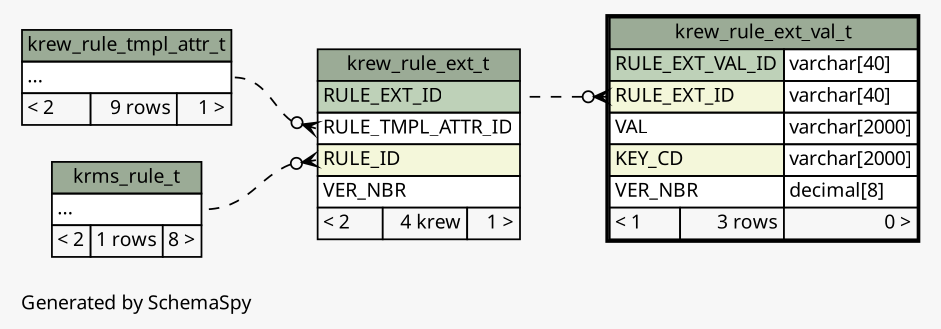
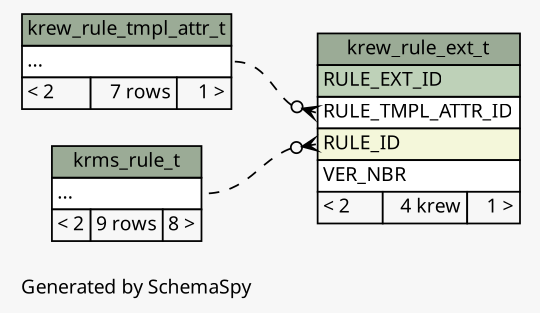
  digraph {
    bgcolor="#f7f7f7"
    fontname="Noto Sans"
    fontsize=11
    label="\nGenerated by SchemaSpy"
    labeljust=l
    nodesep=0.18
    rankdir=RL
    ranksep=0.46
    node [fontname="Noto Sans" fontsize=11 shape=plaintext]
    edge [arrowhead=none arrowsize=0.8 arrowtail=crowodot dir=back fontname="Noto Sans" headport="elipses:e" style=dashed]
    n1 [label=<     <TABLE BORDER="0" CELLBORDER="1" CELLSPACING="0" BGCOLOR="#ffffff">       <TR><TD COLSPAN="3" BGCOLOR="#9bab96" ALIGN="CENTER">krew_rule_ext_t</TD></TR>       <TR><TD PORT="RULE_EXT_ID" COLSPAN="3" BGCOLOR="#bed1b8" ALIGN="LEFT">RULE_EXT_ID</TD></TR>       <TR><TD PORT="RULE_TMPL_ATTR_ID" COLSPAN="3" ALIGN="LEFT">RULE_TMPL_ATTR_ID</TD></TR>       <TR><TD PORT="RULE_ID" COLSPAN="3" BGCOLOR="#f4f7da" ALIGN="LEFT">RULE_ID</TD></TR>       <TR><TD PORT="VER_NBR" COLSPAN="3" ALIGN="LEFT">VER_NBR</TD></TR>       <TR><TD ALIGN="LEFT" BGCOLOR="#f7f7f7">&lt; 2</TD><TD ALIGN="RIGHT" BGCOLOR="#f7f7f7">4 krew</TD><TD ALIGN="RIGHT" BGCOLOR="#f7f7f7">1 &gt;</TD></TR>     </TABLE>>]
-   n2 [label=<     <TABLE BORDER="0" CELLBORDER="1" CELLSPACING="0" BGCOLOR="#ffffff">       <TR><TD COLSPAN="3" BGCOLOR="#9bab96" ALIGN="CENTER">krms_rule_t</TD></TR>       <TR><TD PORT="elipses" COLSPAN="3" ALIGN="LEFT">...</TD></TR>       <TR><TD ALIGN="LEFT" BGCOLOR="#f7f7f7">&lt; 2</TD><TD ALIGN="RIGHT" BGCOLOR="#f7f7f7">1 rows</TD><TD ALIGN="RIGHT" BGCOLOR="#f7f7f7">8 &gt;</TD></TR>     </TABLE>>]
-   n3 [label=<     <TABLE BORDER="0" CELLBORDER="1" CELLSPACING="0" BGCOLOR="#ffffff">       <TR><TD COLSPAN="3" BGCOLOR="#9bab96" ALIGN="CENTER">krew_rule_tmpl_attr_t</TD></TR>       <TR><TD PORT="elipses" COLSPAN="3" ALIGN="LEFT">...</TD></TR>       <TR><TD ALIGN="LEFT" BGCOLOR="#f7f7f7">&lt; 2</TD><TD ALIGN="RIGHT" BGCOLOR="#f7f7f7">9 rows</TD><TD ALIGN="RIGHT" BGCOLOR="#f7f7f7">1 &gt;</TD></TR>     </TABLE>>]
-   n4 [label=<     <TABLE BORDER="2" CELLBORDER="1" CELLSPACING="0" BGCOLOR="#ffffff">       <TR><TD COLSPAN="3" BGCOLOR="#9bab96" ALIGN="CENTER">krew_rule_ext_val_t</TD></TR>       <TR><TD PORT="RULE_EXT_VAL_ID" COLSPAN="2" BGCOLOR="#bed1b8" ALIGN="LEFT">RULE_EXT_VAL_ID</TD><TD PORT="RULE_EXT_VAL_ID.type" ALIGN="LEFT">varchar[40]</TD></TR>       <TR><TD PORT="RULE_EXT_ID" COLSPAN="2" BGCOLOR="#f4f7da" ALIGN="LEFT">RULE_EXT_ID</TD><TD PORT="RULE_EXT_ID.type" ALIGN="LEFT">varchar[40]</TD></TR>       <TR><TD PORT="VAL" COLSPAN="2" ALIGN="LEFT">VAL</TD><TD PORT="VAL.type" ALIGN="LEFT">varchar[2000]</TD></TR>       <TR><TD PORT="KEY_CD" COLSPAN="2" BGCOLOR="#f4f7da" ALIGN="LEFT">KEY_CD</TD><TD PORT="KEY_CD.type" ALIGN="LEFT">varchar[2000]</TD></TR>       <TR><TD PORT="VER_NBR" COLSPAN="2" ALIGN="LEFT">VER_NBR</TD><TD PORT="VER_NBR.type" ALIGN="LEFT">decimal[8]</TD></TR>       <TR><TD ALIGN="LEFT" BGCOLOR="#f7f7f7">&lt; 1</TD><TD ALIGN="RIGHT" BGCOLOR="#f7f7f7">3 rows</TD><TD ALIGN="RIGHT" BGCOLOR="#f7f7f7">0 &gt;</TD></TR>     </TABLE>>]
+   n2 [label=<     <TABLE BORDER="0" CELLBORDER="1" CELLSPACING="0" BGCOLOR="#ffffff">       <TR><TD COLSPAN="3" BGCOLOR="#9bab96" ALIGN="CENTER">krms_rule_t</TD></TR>       <TR><TD PORT="elipses" COLSPAN="3" ALIGN="LEFT">...</TD></TR>       <TR><TD ALIGN="LEFT" BGCOLOR="#f7f7f7">&lt; 2</TD><TD ALIGN="RIGHT" BGCOLOR="#f7f7f7">9 rows</TD><TD ALIGN="RIGHT" BGCOLOR="#f7f7f7">8 &gt;</TD></TR>     </TABLE>>]
+   n3 [label=<     <TABLE BORDER="0" CELLBORDER="1" CELLSPACING="0" BGCOLOR="#ffffff">       <TR><TD COLSPAN="3" BGCOLOR="#9bab96" ALIGN="CENTER">krew_rule_tmpl_attr_t</TD></TR>       <TR><TD PORT="elipses" COLSPAN="3" ALIGN="LEFT">...</TD></TR>       <TR><TD ALIGN="LEFT" BGCOLOR="#f7f7f7">&lt; 2</TD><TD ALIGN="RIGHT" BGCOLOR="#f7f7f7">7 rows</TD><TD ALIGN="RIGHT" BGCOLOR="#f7f7f7">1 &gt;</TD></TR>     </TABLE>>]
    n1 -> n2 [tailport="RULE_ID:w"]
    n1 -> n3 [tailport="RULE_TMPL_ATTR_ID:w"]
-   n4 -> n1 [headport="RULE_EXT_ID:e" tailport="RULE_EXT_ID:w"]
  }
